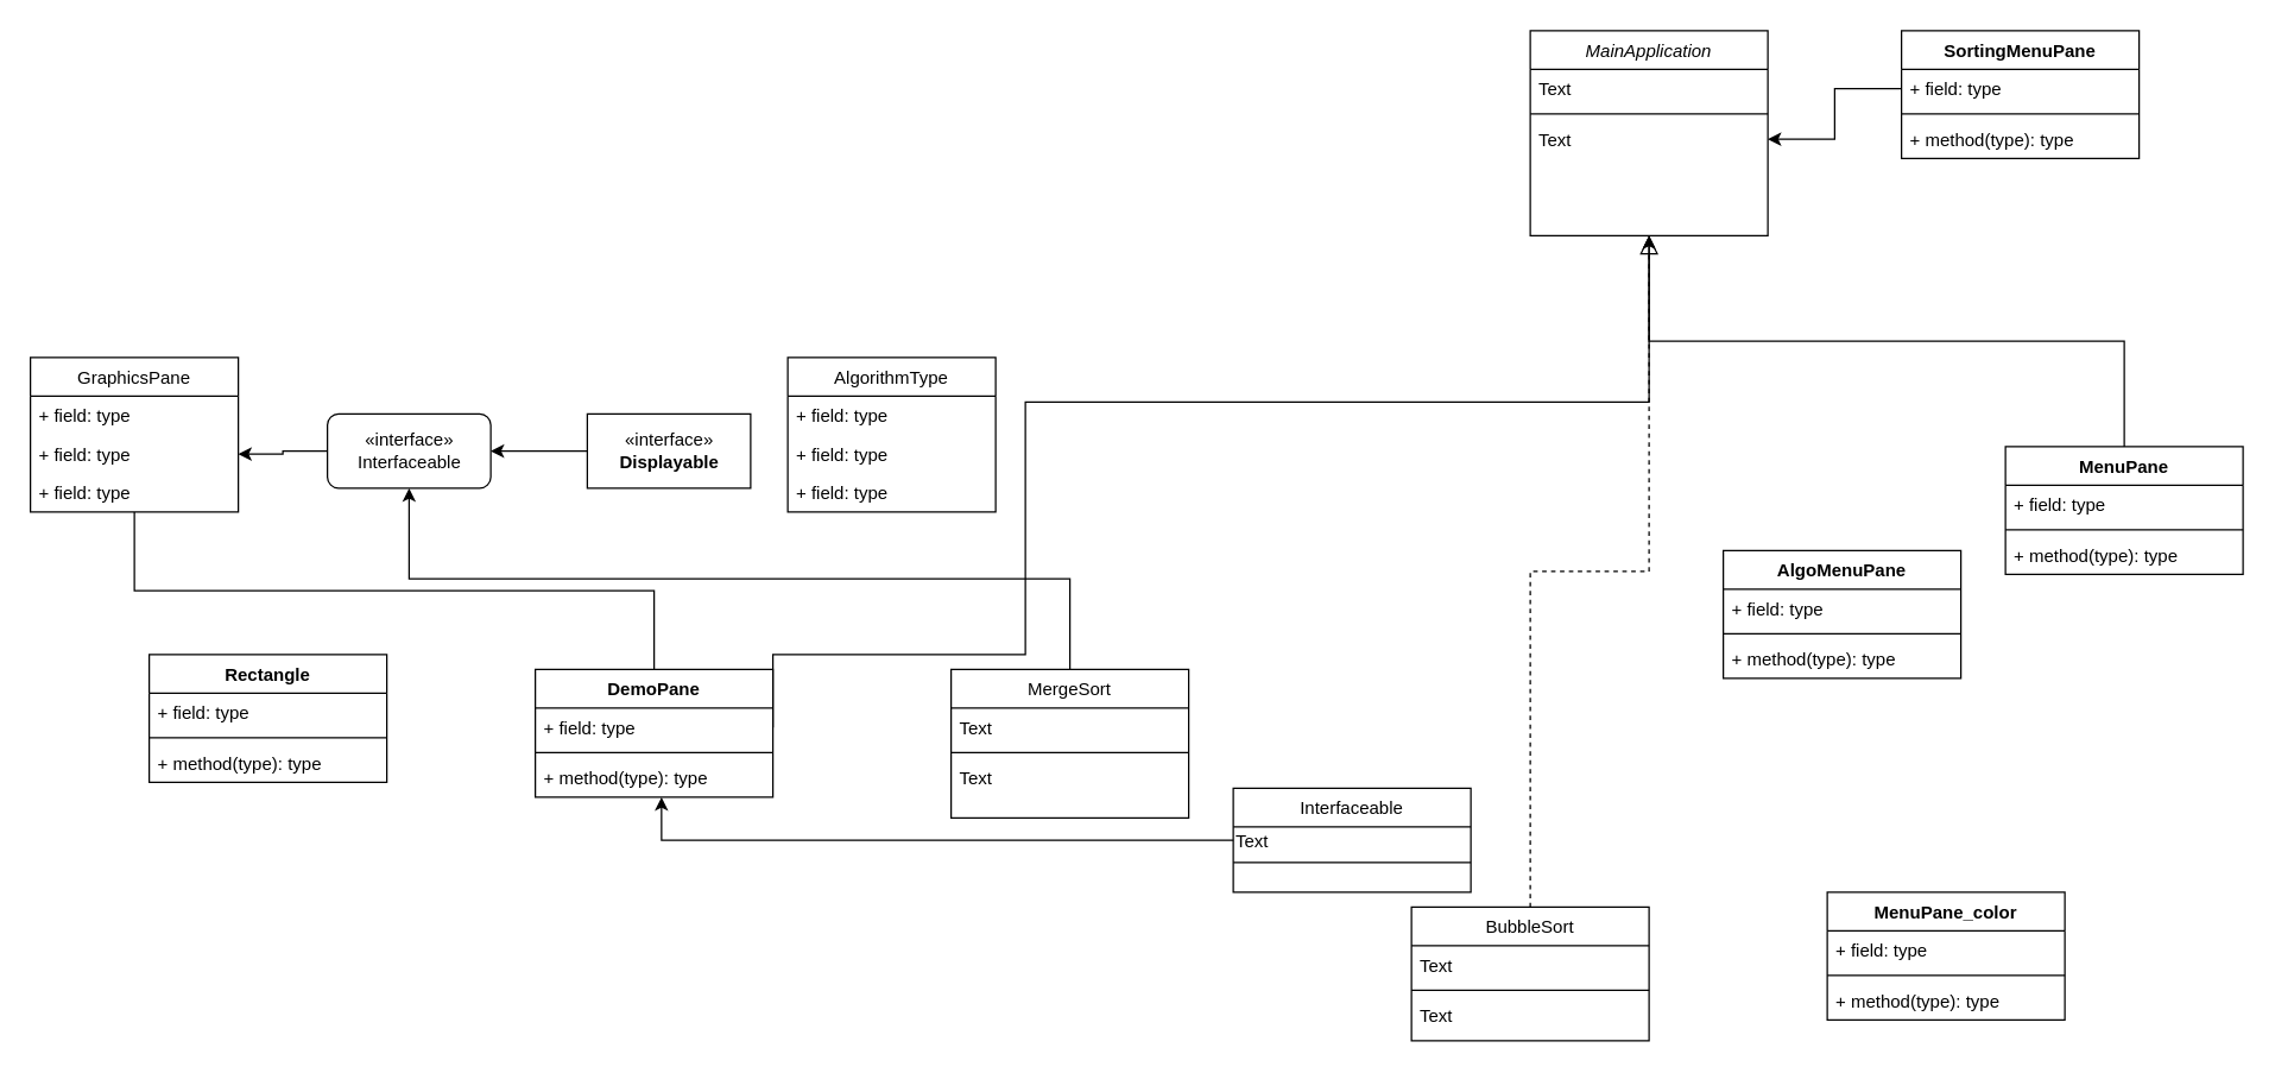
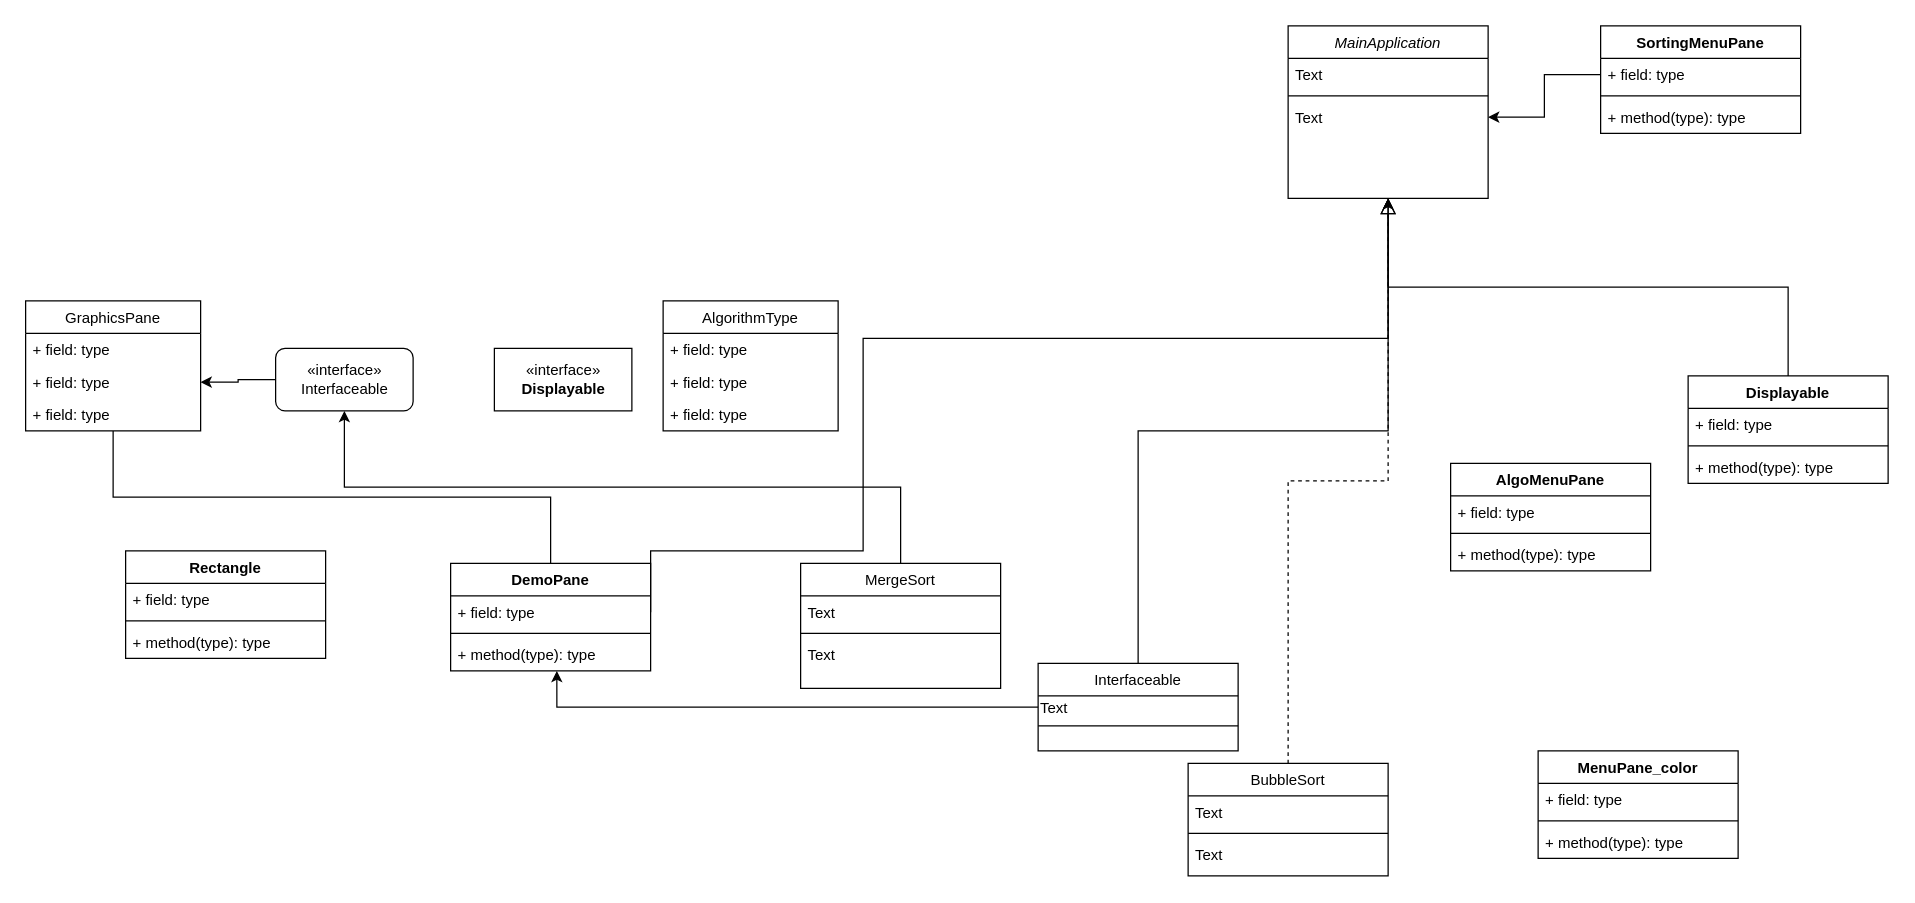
  <mxCell id="0" />
  <mxCell id="1" parent="0" />
  <mxCell id="2" value="MainApplication" style="swimlane;fontStyle=2;align=center;verticalAlign=top;childLayout=stackLayout;horizontal=1;startSize=26;horizontalStack=0;resizeParent=1;resizeLast=0;collapsible=1;marginBottom=0;rounded=0;shadow=0;strokeWidth=1;" parent="1" vertex="1"><mxGeometry x="1030" y="20" width="160" height="138" as="geometry"><mxRectangle x="230" y="140" width="160" height="26" as="alternateBounds" /></mxGeometry></mxCell>
  <mxCell id="3" value="Text" style="text;align=left;verticalAlign=top;spacingLeft=4;spacingRight=4;overflow=hidden;rotatable=0;points=[[0,0.5],[1,0.5]];portConstraint=eastwest;" parent="2" vertex="1"><mxGeometry y="26" width="160" height="26" as="geometry" /></mxCell>
  <mxCell id="4" value="" style="line;html=1;strokeWidth=1;align=left;verticalAlign=middle;spacingTop=-1;spacingLeft=3;spacingRight=3;rotatable=0;labelPosition=right;points=[];portConstraint=eastwest;" parent="2" vertex="1"><mxGeometry y="52" width="160" height="8" as="geometry" /></mxCell>
  <mxCell id="5" value="Text" style="text;align=left;verticalAlign=top;spacingLeft=4;spacingRight=4;overflow=hidden;rotatable=0;points=[[0,0.5],[1,0.5]];portConstraint=eastwest;" parent="2" vertex="1"><mxGeometry y="60" width="160" height="26" as="geometry" /></mxCell>
  <mxCell id="6" value="BubbleSort" style="swimlane;fontStyle=0;align=center;verticalAlign=top;childLayout=stackLayout;horizontal=1;startSize=26;horizontalStack=0;resizeParent=1;resizeLast=0;collapsible=1;marginBottom=0;rounded=0;shadow=0;strokeWidth=1;" parent="1" vertex="1"><mxGeometry x="950" y="610" width="160" height="90" as="geometry"><mxRectangle x="130" y="380" width="160" height="26" as="alternateBounds" /></mxGeometry></mxCell>
  <mxCell id="7" value="Text" style="text;align=left;verticalAlign=top;spacingLeft=4;spacingRight=4;overflow=hidden;rotatable=0;points=[[0,0.5],[1,0.5]];portConstraint=eastwest;rounded=0;shadow=0;html=0;" parent="6" vertex="1"><mxGeometry y="26" width="160" height="26" as="geometry" /></mxCell>
  <mxCell id="8" value="" style="line;html=1;strokeWidth=1;align=left;verticalAlign=middle;spacingTop=-1;spacingLeft=3;spacingRight=3;rotatable=0;labelPosition=right;points=[];portConstraint=eastwest;" parent="6" vertex="1"><mxGeometry y="52" width="160" height="8" as="geometry" /></mxCell>
  <mxCell id="9" value="Text" style="text;align=left;verticalAlign=top;spacingLeft=4;spacingRight=4;overflow=hidden;rotatable=0;points=[[0,0.5],[1,0.5]];portConstraint=eastwest;" parent="6" vertex="1"><mxGeometry y="60" width="160" height="26" as="geometry" /></mxCell>
  <mxCell id="10" value="" style="endArrow=block;endSize=10;endFill=0;shadow=0;strokeWidth=1;rounded=0;edgeStyle=elbowEdgeStyle;elbow=vertical;dashed=1;" parent="1" source="6" target="2" edge="1"><mxGeometry width="160" relative="1" as="geometry"><mxPoint x="1400" y="453" as="sourcePoint" /><mxPoint x="1400" y="453" as="targetPoint" /></mxGeometry></mxCell>
  <mxCell id="11" style="edgeStyle=orthogonalEdgeStyle;rounded=0;orthogonalLoop=1;jettySize=auto;html=1;exitX=0;exitY=0.5;exitDx=0;exitDy=0;entryX=0.531;entryY=1;entryDx=0;entryDy=0;entryPerimeter=0;" edge="1" parent="1" source="12" target="49"><mxGeometry relative="1" as="geometry" /></mxCell>
  <mxCell id="12" value="Interfaceable" style="swimlane;fontStyle=0;align=center;verticalAlign=top;childLayout=stackLayout;horizontal=1;startSize=26;horizontalStack=0;resizeParent=1;resizeLast=0;collapsible=1;marginBottom=0;rounded=0;shadow=0;strokeWidth=1;" parent="1" vertex="1"><mxGeometry x="830" y="530" width="160" height="70" as="geometry"><mxRectangle x="340" y="380" width="170" height="26" as="alternateBounds" /></mxGeometry></mxCell>
  <mxCell id="13" value="&lt;div align=&quot;left&quot;&gt;Text&lt;/div&gt;" style="text;html=1;strokeColor=none;fillColor=none;align=left;verticalAlign=middle;whiteSpace=wrap;rounded=0;" parent="12" vertex="1"><mxGeometry y="26" width="160" height="20" as="geometry" /></mxCell>
  <mxCell id="14" value="" style="line;html=1;strokeWidth=1;align=left;verticalAlign=middle;spacingTop=-1;spacingLeft=3;spacingRight=3;rotatable=0;labelPosition=right;points=[];portConstraint=eastwest;" parent="12" vertex="1"><mxGeometry y="46" width="160" height="8" as="geometry" /></mxCell>
+ <mxCell id="15" value="" style="endArrow=block;endSize=10;endFill=0;shadow=0;strokeWidth=1;rounded=0;edgeStyle=elbowEdgeStyle;elbow=vertical;" parent="1" source="12" target="2" edge="1"><mxGeometry width="160" relative="1" as="geometry"><mxPoint x="1410" y="623" as="sourcePoint" /><mxPoint x="1510" y="521" as="targetPoint" /></mxGeometry></mxCell>
  <mxCell id="16" style="edgeStyle=orthogonalEdgeStyle;rounded=0;orthogonalLoop=1;jettySize=auto;html=1;exitX=0.5;exitY=0;exitDx=0;exitDy=0;" edge="1" parent="1" source="17" target="52"><mxGeometry relative="1" as="geometry" /></mxCell>
  <mxCell id="17" value="MergeSort" style="swimlane;fontStyle=0;align=center;verticalAlign=top;childLayout=stackLayout;horizontal=1;startSize=26;horizontalStack=0;resizeParent=1;resizeLast=0;collapsible=1;marginBottom=0;rounded=0;shadow=0;strokeWidth=1;" parent="1" vertex="1"><mxGeometry x="640" y="450" width="160" height="100" as="geometry"><mxRectangle x="550" y="140" width="160" height="26" as="alternateBounds" /></mxGeometry></mxCell>
  <mxCell id="18" value="Text" style="text;align=left;verticalAlign=top;spacingLeft=4;spacingRight=4;overflow=hidden;rotatable=0;points=[[0,0.5],[1,0.5]];portConstraint=eastwest;rounded=0;shadow=0;html=0;" parent="17" vertex="1"><mxGeometry y="26" width="160" height="26" as="geometry" /></mxCell>
  <mxCell id="19" value="" style="line;html=1;strokeWidth=1;align=left;verticalAlign=middle;spacingTop=-1;spacingLeft=3;spacingRight=3;rotatable=0;labelPosition=right;points=[];portConstraint=eastwest;" parent="17" vertex="1"><mxGeometry y="52" width="160" height="8" as="geometry" /></mxCell>
  <mxCell id="20" value="Text" style="text;align=left;verticalAlign=top;spacingLeft=4;spacingRight=4;overflow=hidden;rotatable=0;points=[[0,0.5],[1,0.5]];portConstraint=eastwest;" parent="17" vertex="1"><mxGeometry y="60" width="160" height="26" as="geometry" /></mxCell>
  <mxCell id="21" value="AlgoMenuPane" style="swimlane;fontStyle=1;align=center;verticalAlign=top;childLayout=stackLayout;horizontal=1;startSize=26;horizontalStack=0;resizeParent=1;resizeParentMax=0;resizeLast=0;collapsible=1;marginBottom=0;" vertex="1" parent="1"><mxGeometry x="1160" y="370" width="160" height="86" as="geometry" /></mxCell>
  <mxCell id="22" value="+ field: type" style="text;strokeColor=none;fillColor=none;align=left;verticalAlign=top;spacingLeft=4;spacingRight=4;overflow=hidden;rotatable=0;points=[[0,0.5],[1,0.5]];portConstraint=eastwest;" vertex="1" parent="21"><mxGeometry y="26" width="160" height="26" as="geometry" /></mxCell>
  <mxCell id="23" value="" style="line;strokeWidth=1;fillColor=none;align=left;verticalAlign=middle;spacingTop=-1;spacingLeft=3;spacingRight=3;rotatable=0;labelPosition=right;points=[];portConstraint=eastwest;" vertex="1" parent="21"><mxGeometry y="52" width="160" height="8" as="geometry" /></mxCell>
  <mxCell id="24" value="+ method(type): type" style="text;strokeColor=none;fillColor=none;align=left;verticalAlign=top;spacingLeft=4;spacingRight=4;overflow=hidden;rotatable=0;points=[[0,0.5],[1,0.5]];portConstraint=eastwest;" vertex="1" parent="21"><mxGeometry y="60" width="160" height="26" as="geometry" /></mxCell>
  <mxCell id="25" value="AlgorithmType" style="swimlane;fontStyle=0;childLayout=stackLayout;horizontal=1;startSize=26;fillColor=none;horizontalStack=0;resizeParent=1;resizeParentMax=0;resizeLast=0;collapsible=1;marginBottom=0;" vertex="1" parent="1"><mxGeometry x="530" y="240" width="140" height="104" as="geometry" /></mxCell>
  <mxCell id="26" value="+ field: type" style="text;strokeColor=none;fillColor=none;align=left;verticalAlign=top;spacingLeft=4;spacingRight=4;overflow=hidden;rotatable=0;points=[[0,0.5],[1,0.5]];portConstraint=eastwest;" vertex="1" parent="25"><mxGeometry y="26" width="140" height="26" as="geometry" /></mxCell>
  <mxCell id="27" value="+ field: type" style="text;strokeColor=none;fillColor=none;align=left;verticalAlign=top;spacingLeft=4;spacingRight=4;overflow=hidden;rotatable=0;points=[[0,0.5],[1,0.5]];portConstraint=eastwest;" vertex="1" parent="25"><mxGeometry y="52" width="140" height="26" as="geometry" /></mxCell>
  <mxCell id="28" value="+ field: type" style="text;strokeColor=none;fillColor=none;align=left;verticalAlign=top;spacingLeft=4;spacingRight=4;overflow=hidden;rotatable=0;points=[[0,0.5],[1,0.5]];portConstraint=eastwest;" vertex="1" parent="25"><mxGeometry y="78" width="140" height="26" as="geometry" /></mxCell>
  <mxCell id="29" value="MenuPane_color" style="swimlane;fontStyle=1;align=center;verticalAlign=top;childLayout=stackLayout;horizontal=1;startSize=26;horizontalStack=0;resizeParent=1;resizeParentMax=0;resizeLast=0;collapsible=1;marginBottom=0;" vertex="1" parent="1"><mxGeometry x="1230" y="600" width="160" height="86" as="geometry" /></mxCell>
  <mxCell id="30" value="+ field: type" style="text;strokeColor=none;fillColor=none;align=left;verticalAlign=top;spacingLeft=4;spacingRight=4;overflow=hidden;rotatable=0;points=[[0,0.5],[1,0.5]];portConstraint=eastwest;" vertex="1" parent="29"><mxGeometry y="26" width="160" height="26" as="geometry" /></mxCell>
  <mxCell id="31" value="" style="line;strokeWidth=1;fillColor=none;align=left;verticalAlign=middle;spacingTop=-1;spacingLeft=3;spacingRight=3;rotatable=0;labelPosition=right;points=[];portConstraint=eastwest;" vertex="1" parent="29"><mxGeometry y="52" width="160" height="8" as="geometry" /></mxCell>
  <mxCell id="32" value="+ method(type): type" style="text;strokeColor=none;fillColor=none;align=left;verticalAlign=top;spacingLeft=4;spacingRight=4;overflow=hidden;rotatable=0;points=[[0,0.5],[1,0.5]];portConstraint=eastwest;" vertex="1" parent="29"><mxGeometry y="60" width="160" height="26" as="geometry" /></mxCell>
  <mxCell id="33" value="Rectangle" style="swimlane;fontStyle=1;align=center;verticalAlign=top;childLayout=stackLayout;horizontal=1;startSize=26;horizontalStack=0;resizeParent=1;resizeParentMax=0;resizeLast=0;collapsible=1;marginBottom=0;" vertex="1" parent="1"><mxGeometry x="100" y="440" width="160" height="86" as="geometry" /></mxCell>
  <mxCell id="34" value="+ field: type" style="text;strokeColor=none;fillColor=none;align=left;verticalAlign=top;spacingLeft=4;spacingRight=4;overflow=hidden;rotatable=0;points=[[0,0.5],[1,0.5]];portConstraint=eastwest;" vertex="1" parent="33"><mxGeometry y="26" width="160" height="26" as="geometry" /></mxCell>
  <mxCell id="35" value="" style="line;strokeWidth=1;fillColor=none;align=left;verticalAlign=middle;spacingTop=-1;spacingLeft=3;spacingRight=3;rotatable=0;labelPosition=right;points=[];portConstraint=eastwest;" vertex="1" parent="33"><mxGeometry y="52" width="160" height="8" as="geometry" /></mxCell>
  <mxCell id="36" value="+ method(type): type" style="text;strokeColor=none;fillColor=none;align=left;verticalAlign=top;spacingLeft=4;spacingRight=4;overflow=hidden;rotatable=0;points=[[0,0.5],[1,0.5]];portConstraint=eastwest;" vertex="1" parent="33"><mxGeometry y="60" width="160" height="26" as="geometry" /></mxCell>
  <mxCell id="37" value="SortingMenuPane" style="swimlane;fontStyle=1;align=center;verticalAlign=top;childLayout=stackLayout;horizontal=1;startSize=26;horizontalStack=0;resizeParent=1;resizeParentMax=0;resizeLast=0;collapsible=1;marginBottom=0;" vertex="1" parent="1"><mxGeometry x="1280" y="20" width="160" height="86" as="geometry" /></mxCell>
  <mxCell id="38" value="+ field: type" style="text;strokeColor=none;fillColor=none;align=left;verticalAlign=top;spacingLeft=4;spacingRight=4;overflow=hidden;rotatable=0;points=[[0,0.5],[1,0.5]];portConstraint=eastwest;" vertex="1" parent="37"><mxGeometry y="26" width="160" height="26" as="geometry" /></mxCell>
  <mxCell id="39" value="" style="line;strokeWidth=1;fillColor=none;align=left;verticalAlign=middle;spacingTop=-1;spacingLeft=3;spacingRight=3;rotatable=0;labelPosition=right;points=[];portConstraint=eastwest;" vertex="1" parent="37"><mxGeometry y="52" width="160" height="8" as="geometry" /></mxCell>
  <mxCell id="40" value="+ method(type): type" style="text;strokeColor=none;fillColor=none;align=left;verticalAlign=top;spacingLeft=4;spacingRight=4;overflow=hidden;rotatable=0;points=[[0,0.5],[1,0.5]];portConstraint=eastwest;" vertex="1" parent="37"><mxGeometry y="60" width="160" height="26" as="geometry" /></mxCell>
  <mxCell id="41" style="edgeStyle=orthogonalEdgeStyle;rounded=0;orthogonalLoop=1;jettySize=auto;html=1;exitX=0.5;exitY=0;exitDx=0;exitDy=0;entryX=0.5;entryY=1;entryDx=0;entryDy=0;endArrow=open;" edge="1" parent="1" source="42" target="2"><mxGeometry relative="1" as="geometry" /></mxCell>
- <mxCell id="42" value="MenuPane" style="swimlane;fontStyle=1;align=center;verticalAlign=top;childLayout=stackLayout;horizontal=1;startSize=26;horizontalStack=0;resizeParent=1;resizeParentMax=0;resizeLast=0;collapsible=1;marginBottom=0;" vertex="1" parent="1"><mxGeometry x="1350" y="300" width="160" height="86" as="geometry" /></mxCell>
+ <mxCell id="42" value="Displayable" style="swimlane;fontStyle=1;align=center;verticalAlign=top;childLayout=stackLayout;horizontal=1;startSize=26;horizontalStack=0;resizeParent=1;resizeParentMax=0;resizeLast=0;collapsible=1;marginBottom=0;" vertex="1" parent="1"><mxGeometry x="1350" y="300" width="160" height="86" as="geometry" /></mxCell>
  <mxCell id="43" value="+ field: type" style="text;strokeColor=none;fillColor=none;align=left;verticalAlign=top;spacingLeft=4;spacingRight=4;overflow=hidden;rotatable=0;points=[[0,0.5],[1,0.5]];portConstraint=eastwest;" vertex="1" parent="42"><mxGeometry y="26" width="160" height="26" as="geometry" /></mxCell>
  <mxCell id="44" value="" style="line;strokeWidth=1;fillColor=none;align=left;verticalAlign=middle;spacingTop=-1;spacingLeft=3;spacingRight=3;rotatable=0;labelPosition=right;points=[];portConstraint=eastwest;" vertex="1" parent="42"><mxGeometry y="52" width="160" height="8" as="geometry" /></mxCell>
  <mxCell id="45" value="+ method(type): type" style="text;strokeColor=none;fillColor=none;align=left;verticalAlign=top;spacingLeft=4;spacingRight=4;overflow=hidden;rotatable=0;points=[[0,0.5],[1,0.5]];portConstraint=eastwest;" vertex="1" parent="42"><mxGeometry y="60" width="160" height="26" as="geometry" /></mxCell>
  <mxCell id="46" value="DemoPane" style="swimlane;fontStyle=1;align=center;verticalAlign=top;childLayout=stackLayout;horizontal=1;startSize=26;horizontalStack=0;resizeParent=1;resizeParentMax=0;resizeLast=0;collapsible=1;marginBottom=0;" vertex="1" parent="1"><mxGeometry x="360" y="450" width="160" height="86" as="geometry" /></mxCell>
  <mxCell id="47" value="+ field: type" style="text;strokeColor=none;fillColor=none;align=left;verticalAlign=top;spacingLeft=4;spacingRight=4;overflow=hidden;rotatable=0;points=[[0,0.5],[1,0.5]];portConstraint=eastwest;" vertex="1" parent="46"><mxGeometry y="26" width="160" height="26" as="geometry" /></mxCell>
  <mxCell id="48" value="" style="line;strokeWidth=1;fillColor=none;align=left;verticalAlign=middle;spacingTop=-1;spacingLeft=3;spacingRight=3;rotatable=0;labelPosition=right;points=[];portConstraint=eastwest;" vertex="1" parent="46"><mxGeometry y="52" width="160" height="8" as="geometry" /></mxCell>
  <mxCell id="49" value="+ method(type): type" style="text;strokeColor=none;fillColor=none;align=left;verticalAlign=top;spacingLeft=4;spacingRight=4;overflow=hidden;rotatable=0;points=[[0,0.5],[1,0.5]];portConstraint=eastwest;" vertex="1" parent="46"><mxGeometry y="60" width="160" height="26" as="geometry" /></mxCell>
  <mxCell id="50" style="edgeStyle=orthogonalEdgeStyle;rounded=0;orthogonalLoop=1;jettySize=auto;html=1;exitX=1;exitY=0.5;exitDx=0;exitDy=0;entryX=0.5;entryY=1;entryDx=0;entryDy=0;" edge="1" parent="1" source="47" target="2"><mxGeometry relative="1" as="geometry"><Array as="points"><mxPoint x="520" y="440" /><mxPoint x="690" y="440" /><mxPoint x="690" y="270" /><mxPoint x="1110" y="270" /></Array></mxGeometry></mxCell>
  <mxCell id="51" style="edgeStyle=orthogonalEdgeStyle;rounded=0;orthogonalLoop=1;jettySize=auto;html=1;exitX=0;exitY=0.5;exitDx=0;exitDy=0;entryX=1;entryY=0.5;entryDx=0;entryDy=0;" edge="1" parent="1" source="52" target="58"><mxGeometry relative="1" as="geometry" /></mxCell>
  <mxCell id="52" value="«interface»&lt;br&gt;Interfaceable" style="html=1;rounded=1;" vertex="1" parent="1"><mxGeometry x="220" y="278" width="110" height="50" as="geometry" /></mxCell>
- <mxCell id="53" style="edgeStyle=orthogonalEdgeStyle;rounded=0;orthogonalLoop=1;jettySize=auto;html=1;exitX=0;exitY=0.5;exitDx=0;exitDy=0;" edge="1" parent="1" source="54" target="52"><mxGeometry relative="1" as="geometry" /></mxCell>
  <mxCell id="54" value="«interface»&lt;br&gt;&lt;b&gt;Displayable&lt;/b&gt;" style="html=1;" vertex="1" parent="1"><mxGeometry x="395" y="278" width="110" height="50" as="geometry" /></mxCell>
  <mxCell id="55" style="edgeStyle=orthogonalEdgeStyle;rounded=0;orthogonalLoop=1;jettySize=auto;html=1;exitX=0.5;exitY=1;exitDx=0;exitDy=0;entryX=0.5;entryY=0;entryDx=0;entryDy=0;endArrow=none;" edge="1" parent="1" source="56" target="46"><mxGeometry relative="1" as="geometry" /></mxCell>
  <mxCell id="56" value="GraphicsPane" style="swimlane;fontStyle=0;childLayout=stackLayout;horizontal=1;startSize=26;fillColor=none;horizontalStack=0;resizeParent=1;resizeParentMax=0;resizeLast=0;collapsible=1;marginBottom=0;" vertex="1" parent="1"><mxGeometry x="20" y="240" width="140" height="104" as="geometry" /></mxCell>
  <mxCell id="57" value="+ field: type" style="text;strokeColor=none;fillColor=none;align=left;verticalAlign=top;spacingLeft=4;spacingRight=4;overflow=hidden;rotatable=0;points=[[0,0.5],[1,0.5]];portConstraint=eastwest;" vertex="1" parent="56"><mxGeometry y="26" width="140" height="26" as="geometry" /></mxCell>
  <mxCell id="58" value="+ field: type" style="text;strokeColor=none;fillColor=none;align=left;verticalAlign=top;spacingLeft=4;spacingRight=4;overflow=hidden;rotatable=0;points=[[0,0.5],[1,0.5]];portConstraint=eastwest;" vertex="1" parent="56"><mxGeometry y="52" width="140" height="26" as="geometry" /></mxCell>
  <mxCell id="59" value="+ field: type" style="text;strokeColor=none;fillColor=none;align=left;verticalAlign=top;spacingLeft=4;spacingRight=4;overflow=hidden;rotatable=0;points=[[0,0.5],[1,0.5]];portConstraint=eastwest;" vertex="1" parent="56"><mxGeometry y="78" width="140" height="26" as="geometry" /></mxCell>
  <mxCell id="60" style="edgeStyle=orthogonalEdgeStyle;rounded=0;orthogonalLoop=1;jettySize=auto;html=1;exitX=0;exitY=0.5;exitDx=0;exitDy=0;entryX=1;entryY=0.5;entryDx=0;entryDy=0;" edge="1" parent="1" source="38" target="5"><mxGeometry relative="1" as="geometry" /></mxCell>
